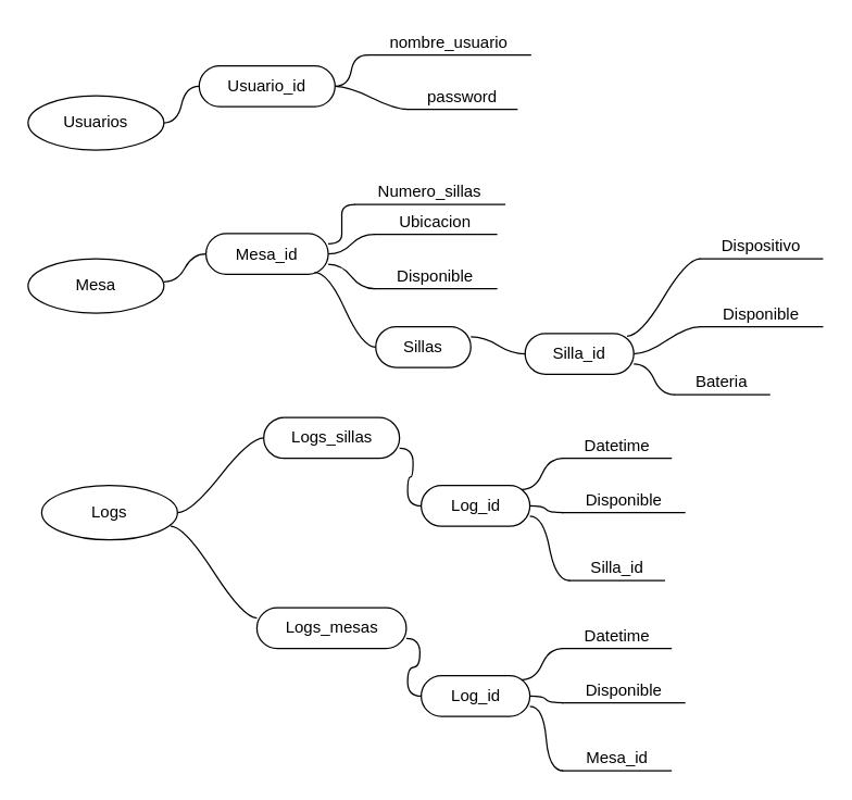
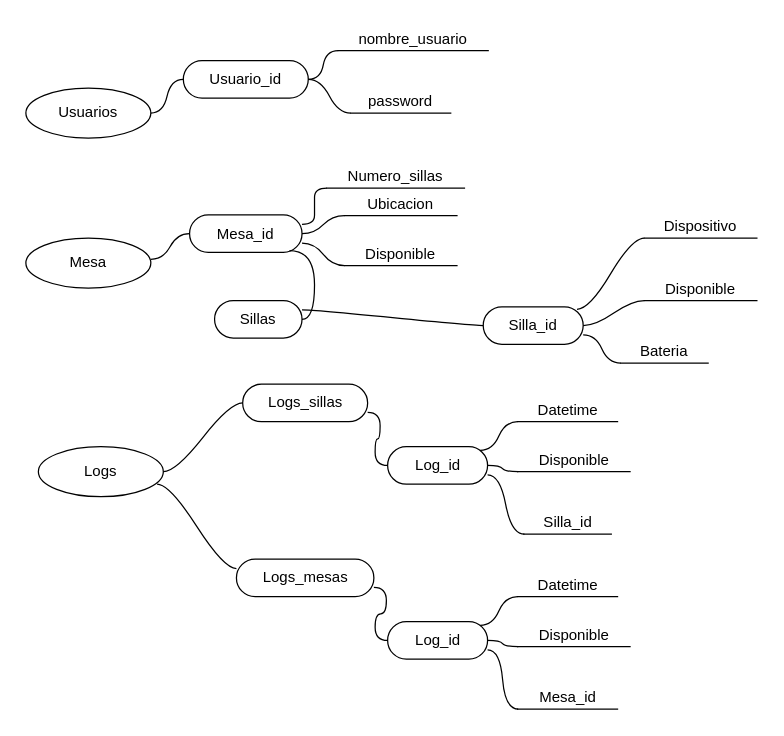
  <mxCell id="0" />
  <mxCell id="1" parent="0" />
  <mxCell id="2" value="Usuario_id" style="whiteSpace=wrap;html=1;rounded=1;arcSize=50;align=center;verticalAlign=middle;container=1;recursiveResize=0;strokeWidth=1;autosize=1;spacing=4;treeFolding=1;treeMoving=1;" vertex="1" parent="1"><mxGeometry x="146" y="48" width="100" height="30" as="geometry" /></mxCell>
  <mxCell id="3" value="" style="edgeStyle=entityRelationEdgeStyle;startArrow=none;endArrow=none;segment=10;curved=1;" edge="1" target="2" parent="1"><mxGeometry relative="1" as="geometry"><mxPoint x="120" y="90" as="sourcePoint" /></mxGeometry></mxCell>
  <mxCell id="4" value="nombre_usuario" style="whiteSpace=wrap;html=1;shape=partialRectangle;top=0;left=0;bottom=1;right=0;points=[[0,1],[1,1]];strokeColor=#000000;fillColor=none;align=center;verticalAlign=bottom;routingCenterY=0.5;snapToPoint=1;container=1;recursiveResize=0;autosize=1;treeFolding=1;treeMoving=1;" vertex="1" parent="1"><mxGeometry x="270" y="20" width="120" height="20" as="geometry" /></mxCell>
  <mxCell id="5" value="" style="edgeStyle=entityRelationEdgeStyle;startArrow=none;endArrow=none;segment=10;curved=1;exitX=1;exitY=0.5;exitDx=0;exitDy=0;" edge="1" target="4" parent="1" source="2"><mxGeometry relative="1" as="geometry"><mxPoint x="251" y="63" as="sourcePoint" /></mxGeometry></mxCell>
  <mxCell id="6" value="Usuarios" style="ellipse;whiteSpace=wrap;html=1;align=center;container=1;recursiveResize=0;treeFolding=1;treeMoving=1;" vertex="1" parent="1"><mxGeometry x="20" y="70" width="100" height="40" as="geometry" /></mxCell>
- <mxCell id="7" value="password" style="whiteSpace=wrap;html=1;shape=partialRectangle;top=0;left=0;bottom=1;right=0;points=[[0,1],[1,1]];strokeColor=#000000;fillColor=none;align=center;verticalAlign=bottom;routingCenterY=0.5;snapToPoint=1;container=1;recursiveResize=0;autosize=1;treeFolding=1;treeMoving=1;" vertex="1" parent="1"><mxGeometry x="300" y="60" width="80" height="20" as="geometry" /></mxCell>
+ <mxCell id="7" value="password" style="whiteSpace=wrap;html=1;shape=partialRectangle;top=0;left=0;bottom=1;right=0;points=[[0,1],[1,1]];strokeColor=#000000;fillColor=none;align=center;verticalAlign=bottom;routingCenterY=0.5;snapToPoint=1;container=1;recursiveResize=0;autosize=1;treeFolding=1;treeMoving=1;" vertex="1" parent="1"><mxGeometry x="280" y="70" width="80" height="20" as="geometry" /></mxCell>
  <mxCell id="8" value="" style="edgeStyle=entityRelationEdgeStyle;startArrow=none;endArrow=none;segment=10;curved=1;" edge="1" target="7" parent="1" source="2"><mxGeometry relative="1" as="geometry"><mxPoint x="240" y="110" as="sourcePoint" /></mxGeometry></mxCell>
  <mxCell id="9" value="Mesa" style="ellipse;whiteSpace=wrap;html=1;align=center;container=1;recursiveResize=0;treeFolding=1;treeMoving=1;" vertex="1" parent="1"><mxGeometry x="20" y="190" width="100" height="40" as="geometry" /></mxCell>
  <mxCell id="10" value="Mesa_id" style="whiteSpace=wrap;html=1;rounded=1;arcSize=50;align=center;verticalAlign=middle;container=1;recursiveResize=0;strokeWidth=1;autosize=1;spacing=4;treeFolding=1;treeMoving=1;" vertex="1" parent="1"><mxGeometry x="151" y="171.5" width="90" height="30" as="geometry" /></mxCell>
  <mxCell id="11" value="" style="edgeStyle=entityRelationEdgeStyle;startArrow=none;endArrow=none;segment=10;curved=1;" edge="1" target="10" parent="1"><mxGeometry relative="1" as="geometry"><mxPoint x="120" y="207" as="sourcePoint" /></mxGeometry></mxCell>
  <mxCell id="12" value="Ubicacion" style="whiteSpace=wrap;html=1;shape=partialRectangle;top=0;left=0;bottom=1;right=0;points=[[0,1],[1,1]];strokeColor=#000000;fillColor=none;align=center;verticalAlign=bottom;routingCenterY=0.5;snapToPoint=1;container=1;recursiveResize=0;autosize=1;treeFolding=1;treeMoving=1;" vertex="1" parent="1"><mxGeometry x="275" y="152" width="90" height="20" as="geometry" /></mxCell>
  <mxCell id="13" value="" style="edgeStyle=entityRelationEdgeStyle;startArrow=none;endArrow=none;segment=10;curved=1;exitX=1;exitY=0.5;exitDx=0;exitDy=0;" edge="1" target="12" parent="1" source="10"><mxGeometry relative="1" as="geometry"><mxPoint x="240" y="192" as="sourcePoint" /></mxGeometry></mxCell>
  <mxCell id="14" value="Disponible" style="whiteSpace=wrap;html=1;shape=partialRectangle;top=0;left=0;bottom=1;right=0;points=[[0,1],[1,1]];strokeColor=#000000;fillColor=none;align=center;verticalAlign=bottom;routingCenterY=0.5;snapToPoint=1;container=1;recursiveResize=0;autosize=1;treeFolding=1;treeMoving=1;" vertex="1" parent="1"><mxGeometry x="275" y="192" width="90" height="20" as="geometry" /></mxCell>
  <mxCell id="15" value="" style="edgeStyle=entityRelationEdgeStyle;startArrow=none;endArrow=none;segment=10;curved=1;exitX=1;exitY=0.75;exitDx=0;exitDy=0;" edge="1" target="14" parent="1" source="10"><mxGeometry relative="1" as="geometry"><mxPoint x="240" y="232" as="sourcePoint" /></mxGeometry></mxCell>
- <mxCell id="16" value="Sillas" style="whiteSpace=wrap;html=1;rounded=1;arcSize=50;align=center;verticalAlign=middle;container=1;recursiveResize=0;strokeWidth=1;autosize=1;spacing=4;treeFolding=1;treeMoving=1;" vertex="1" parent="1"><mxGeometry x="276" y="240" width="70" height="30" as="geometry" /></mxCell>
+ <mxCell id="16" value="Sillas" style="whiteSpace=wrap;html=1;rounded=1;arcSize=50;align=center;verticalAlign=middle;container=1;recursiveResize=0;strokeWidth=1;autosize=1;spacing=4;treeFolding=1;treeMoving=1;" vertex="1" parent="1"><mxGeometry x="171" y="240" width="70" height="30" as="geometry" /></mxCell>
  <mxCell id="17" value="" style="edgeStyle=entityRelationEdgeStyle;startArrow=none;endArrow=none;segment=10;curved=1;" edge="1" target="16" parent="1"><mxGeometry relative="1" as="geometry"><mxPoint x="231" y="200" as="sourcePoint" /></mxGeometry></mxCell>
  <mxCell id="18" value="Silla_id" style="whiteSpace=wrap;html=1;rounded=1;arcSize=50;align=center;verticalAlign=middle;container=1;recursiveResize=0;strokeWidth=1;autosize=1;spacing=4;treeFolding=1;treeMoving=1;" vertex="1" parent="1"><mxGeometry x="386" y="245" width="80" height="30" as="geometry" /></mxCell>
  <mxCell id="19" value="" style="edgeStyle=entityRelationEdgeStyle;startArrow=none;endArrow=none;segment=10;curved=1;exitX=1;exitY=0.25;exitDx=0;exitDy=0;" edge="1" target="18" parent="1" source="16"><mxGeometry relative="1" as="geometry"><mxPoint x="350" y="270" as="sourcePoint" /></mxGeometry></mxCell>
  <mxCell id="20" value="Numero_sillas" style="whiteSpace=wrap;html=1;shape=partialRectangle;top=0;left=0;bottom=1;right=0;points=[[0,1],[1,1]];strokeColor=#000000;fillColor=none;align=center;verticalAlign=bottom;routingCenterY=0.5;snapToPoint=1;container=1;recursiveResize=0;autosize=1;treeFolding=1;treeMoving=1;" vertex="1" parent="1"><mxGeometry x="261" y="130" width="110" height="20" as="geometry" /></mxCell>
  <mxCell id="21" value="" style="edgeStyle=entityRelationEdgeStyle;startArrow=none;endArrow=none;segment=10;curved=1;exitX=1;exitY=0.25;exitDx=0;exitDy=0;" edge="1" target="20" parent="1" source="10"><mxGeometry relative="1" as="geometry"><mxPoint x="236" y="170" as="sourcePoint" /></mxGeometry></mxCell>
  <mxCell id="22" value="Disponible" style="whiteSpace=wrap;html=1;shape=partialRectangle;top=0;left=0;bottom=1;right=0;points=[[0,1],[1,1]];strokeColor=#000000;fillColor=none;align=center;verticalAlign=bottom;routingCenterY=0.5;snapToPoint=1;container=1;recursiveResize=0;autosize=1;treeFolding=1;treeMoving=1;" vertex="1" parent="1"><mxGeometry x="515" y="220" width="90" height="20" as="geometry" /></mxCell>
  <mxCell id="23" value="" style="edgeStyle=entityRelationEdgeStyle;startArrow=none;endArrow=none;segment=10;curved=1;exitX=1;exitY=0.5;exitDx=0;exitDy=0;" edge="1" target="22" parent="1" source="18"><mxGeometry relative="1" as="geometry"><mxPoint x="470" y="260" as="sourcePoint" /></mxGeometry></mxCell>
  <mxCell id="24" value="Bateria" style="whiteSpace=wrap;html=1;shape=partialRectangle;top=0;left=0;bottom=1;right=0;points=[[0,1],[1,1]];strokeColor=#000000;fillColor=none;align=center;verticalAlign=bottom;routingCenterY=0.5;snapToPoint=1;container=1;recursiveResize=0;autosize=1;treeFolding=1;treeMoving=1;" vertex="1" parent="1"><mxGeometry x="496" y="270" width="70" height="20" as="geometry" /></mxCell>
  <mxCell id="25" value="" style="edgeStyle=entityRelationEdgeStyle;startArrow=none;endArrow=none;segment=10;curved=1;exitX=1;exitY=0.75;exitDx=0;exitDy=0;" edge="1" target="24" parent="1" source="18"><mxGeometry relative="1" as="geometry"><mxPoint x="466" y="332" as="sourcePoint" /></mxGeometry></mxCell>
  <mxCell id="26" value="Log_id" style="whiteSpace=wrap;html=1;rounded=1;arcSize=50;align=center;verticalAlign=middle;container=1;recursiveResize=0;strokeWidth=1;autosize=1;spacing=4;treeFolding=1;treeMoving=1;" vertex="1" parent="1"><mxGeometry x="309.5" y="357" width="80" height="30" as="geometry" /></mxCell>
  <mxCell id="27" value="Datetime" style="whiteSpace=wrap;html=1;shape=partialRectangle;top=0;left=0;bottom=1;right=0;points=[[0,1],[1,1]];strokeColor=#000000;fillColor=none;align=center;verticalAlign=bottom;routingCenterY=0.5;snapToPoint=1;container=1;recursiveResize=0;autosize=1;treeFolding=1;treeMoving=1;" vertex="1" parent="1"><mxGeometry x="413.5" y="317" width="80" height="20" as="geometry" /></mxCell>
  <mxCell id="28" value="Disponible" style="whiteSpace=wrap;html=1;shape=partialRectangle;top=0;left=0;bottom=1;right=0;points=[[0,1],[1,1]];strokeColor=#000000;fillColor=none;align=center;verticalAlign=bottom;routingCenterY=0.5;snapToPoint=1;container=1;recursiveResize=0;autosize=1;treeFolding=1;treeMoving=1;" vertex="1" parent="1"><mxGeometry x="413.5" y="357" width="90" height="20" as="geometry" /></mxCell>
  <mxCell id="29" value="" style="edgeStyle=entityRelationEdgeStyle;startArrow=none;endArrow=none;segment=10;curved=1;exitX=1;exitY=0.5;exitDx=0;exitDy=0;" edge="1" parent="1" source="26" target="28"><mxGeometry relative="1" as="geometry"><mxPoint x="403.5" y="395" as="sourcePoint" /></mxGeometry></mxCell>
  <mxCell id="30" value="" style="edgeStyle=entityRelationEdgeStyle;startArrow=none;endArrow=none;segment=10;curved=1;exitX=0.925;exitY=0.1;exitDx=0;exitDy=0;exitPerimeter=0;entryX=0;entryY=1;entryDx=0;entryDy=0;" edge="1" parent="1" source="26" target="27"><mxGeometry relative="1" as="geometry"><mxPoint x="399.5" y="382" as="sourcePoint" /><mxPoint x="423.5" y="387" as="targetPoint" /></mxGeometry></mxCell>
  <mxCell id="31" value="Logs_sillas" style="whiteSpace=wrap;html=1;rounded=1;arcSize=50;align=center;verticalAlign=middle;container=1;recursiveResize=0;strokeWidth=1;autosize=1;spacing=4;treeFolding=1;treeMoving=1;" vertex="1" parent="1"><mxGeometry x="193.5" y="307" width="100" height="30" as="geometry" /></mxCell>
  <mxCell id="32" value="" style="edgeStyle=entityRelationEdgeStyle;startArrow=none;endArrow=none;segment=10;curved=1;exitX=1;exitY=0.75;exitDx=0;exitDy=0;entryX=0;entryY=0.5;entryDx=0;entryDy=0;" edge="1" parent="1" source="31" target="26"><mxGeometry relative="1" as="geometry"><mxPoint x="247.5" y="199" as="sourcePoint" /><mxPoint x="218.5" y="332" as="targetPoint" /></mxGeometry></mxCell>
  <mxCell id="33" value="Silla_id" style="whiteSpace=wrap;html=1;shape=partialRectangle;top=0;left=0;bottom=1;right=0;points=[[0,1],[1,1]];strokeColor=#000000;fillColor=none;align=center;verticalAlign=bottom;routingCenterY=0.5;snapToPoint=1;container=1;recursiveResize=0;autosize=1;treeFolding=1;treeMoving=1;" vertex="1" parent="1"><mxGeometry x="418.5" y="407" width="70" height="20" as="geometry" /></mxCell>
  <mxCell id="34" value="" style="edgeStyle=entityRelationEdgeStyle;startArrow=none;endArrow=none;segment=10;curved=1;exitX=1;exitY=0.75;exitDx=0;exitDy=0;" edge="1" target="33" parent="1" source="26"><mxGeometry relative="1" as="geometry"><mxPoint x="389.5" y="447" as="sourcePoint" /></mxGeometry></mxCell>
  <mxCell id="35" value="Log_id" style="whiteSpace=wrap;html=1;rounded=1;arcSize=50;align=center;verticalAlign=middle;container=1;recursiveResize=0;strokeWidth=1;autosize=1;spacing=4;treeFolding=1;treeMoving=1;" vertex="1" parent="1"><mxGeometry x="309.5" y="497" width="80" height="30" as="geometry" /></mxCell>
  <mxCell id="36" value="Datetime" style="whiteSpace=wrap;html=1;shape=partialRectangle;top=0;left=0;bottom=1;right=0;points=[[0,1],[1,1]];strokeColor=#000000;fillColor=none;align=center;verticalAlign=bottom;routingCenterY=0.5;snapToPoint=1;container=1;recursiveResize=0;autosize=1;treeFolding=1;treeMoving=1;" vertex="1" parent="1"><mxGeometry x="413.5" y="457" width="80" height="20" as="geometry" /></mxCell>
  <mxCell id="37" value="Disponible" style="whiteSpace=wrap;html=1;shape=partialRectangle;top=0;left=0;bottom=1;right=0;points=[[0,1],[1,1]];strokeColor=#000000;fillColor=none;align=center;verticalAlign=bottom;routingCenterY=0.5;snapToPoint=1;container=1;recursiveResize=0;autosize=1;treeFolding=1;treeMoving=1;" vertex="1" parent="1"><mxGeometry x="413.5" y="497" width="90" height="20" as="geometry" /></mxCell>
  <mxCell id="38" value="" style="edgeStyle=entityRelationEdgeStyle;startArrow=none;endArrow=none;segment=10;curved=1;exitX=1;exitY=0.5;exitDx=0;exitDy=0;" edge="1" parent="1" source="35" target="37"><mxGeometry relative="1" as="geometry"><mxPoint x="403.5" y="535" as="sourcePoint" /></mxGeometry></mxCell>
  <mxCell id="39" value="" style="edgeStyle=entityRelationEdgeStyle;startArrow=none;endArrow=none;segment=10;curved=1;exitX=0.925;exitY=0.1;exitDx=0;exitDy=0;exitPerimeter=0;entryX=0;entryY=1;entryDx=0;entryDy=0;" edge="1" parent="1" source="35" target="36"><mxGeometry relative="1" as="geometry"><mxPoint x="399.5" y="522" as="sourcePoint" /><mxPoint x="423.5" y="527" as="targetPoint" /></mxGeometry></mxCell>
  <mxCell id="40" value="Logs_mesas" style="whiteSpace=wrap;html=1;rounded=1;arcSize=50;align=center;verticalAlign=middle;container=1;recursiveResize=0;strokeWidth=1;autosize=1;spacing=4;treeFolding=1;treeMoving=1;" vertex="1" parent="1"><mxGeometry x="188.5" y="447" width="110" height="30" as="geometry" /></mxCell>
  <mxCell id="41" value="" style="edgeStyle=entityRelationEdgeStyle;startArrow=none;endArrow=none;segment=10;curved=1;exitX=1;exitY=0.75;exitDx=0;exitDy=0;entryX=0;entryY=0.5;entryDx=0;entryDy=0;" edge="1" parent="1" source="40" target="35"><mxGeometry relative="1" as="geometry"><mxPoint x="247.5" y="339" as="sourcePoint" /><mxPoint x="218.5" y="472" as="targetPoint" /></mxGeometry></mxCell>
  <mxCell id="42" value="Mesa_id" style="whiteSpace=wrap;html=1;shape=partialRectangle;top=0;left=0;bottom=1;right=0;points=[[0,1],[1,1]];strokeColor=#000000;fillColor=none;align=center;verticalAlign=bottom;routingCenterY=0.5;snapToPoint=1;container=1;recursiveResize=0;autosize=1;treeFolding=1;treeMoving=1;" vertex="1" parent="1"><mxGeometry x="413.5" y="547" width="80" height="20" as="geometry" /></mxCell>
  <mxCell id="43" value="" style="edgeStyle=entityRelationEdgeStyle;startArrow=none;endArrow=none;segment=10;curved=1;exitX=1;exitY=0.75;exitDx=0;exitDy=0;" edge="1" parent="1" source="35" target="42"><mxGeometry relative="1" as="geometry"><mxPoint x="389.5" y="587" as="sourcePoint" /></mxGeometry></mxCell>
  <mxCell id="44" value="Logs" style="ellipse;whiteSpace=wrap;html=1;align=center;container=1;recursiveResize=0;treeFolding=1;treeMoving=1;" vertex="1" parent="1"><mxGeometry x="30" y="357" width="100" height="40" as="geometry" /></mxCell>
  <mxCell id="45" value="Dispositivo" style="whiteSpace=wrap;html=1;shape=partialRectangle;top=0;left=0;bottom=1;right=0;points=[[0,1],[1,1]];strokeColor=#000000;fillColor=none;align=center;verticalAlign=bottom;routingCenterY=0.5;snapToPoint=1;container=1;recursiveResize=0;autosize=1;treeFolding=1;treeMoving=1;" vertex="1" parent="1"><mxGeometry x="515" y="170" width="90" height="20" as="geometry" /></mxCell>
  <mxCell id="46" value="" style="edgeStyle=entityRelationEdgeStyle;startArrow=none;endArrow=none;segment=10;curved=1;exitX=0.938;exitY=0.067;exitDx=0;exitDy=0;exitPerimeter=0;" edge="1" target="45" parent="1" source="18"><mxGeometry relative="1" as="geometry"><mxPoint x="485" y="150" as="sourcePoint" /></mxGeometry></mxCell>
  <mxCell id="47" value="" style="edgeStyle=entityRelationEdgeStyle;startArrow=none;endArrow=none;segment=10;curved=1;exitX=1;exitY=0.5;exitDx=0;exitDy=0;entryX=0;entryY=0.5;entryDx=0;entryDy=0;" edge="1" parent="1" source="44" target="31"><mxGeometry relative="1" as="geometry"><mxPoint x="151" y="377" as="sourcePoint" /><mxPoint x="167" y="419" as="targetPoint" /></mxGeometry></mxCell>
  <mxCell id="48" value="" style="edgeStyle=entityRelationEdgeStyle;startArrow=none;endArrow=none;segment=10;curved=1;exitX=0.95;exitY=0.75;exitDx=0;exitDy=0;entryX=0;entryY=0.25;entryDx=0;entryDy=0;exitPerimeter=0;" edge="1" parent="1" source="44" target="40"><mxGeometry relative="1" as="geometry"><mxPoint x="140" y="387" as="sourcePoint" /><mxPoint x="205" y="372" as="targetPoint" /></mxGeometry></mxCell>
